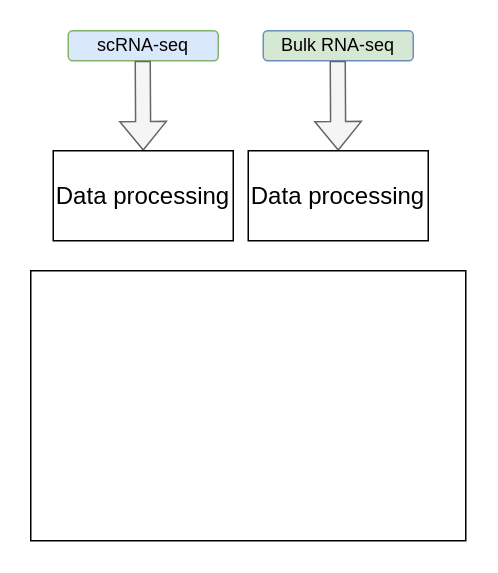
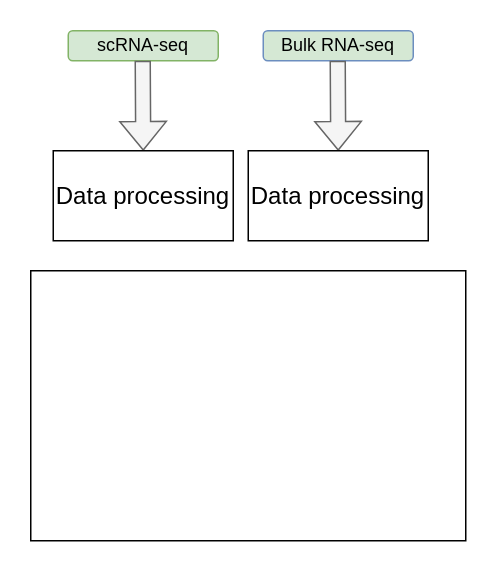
  <mxCell id="0" />
  <mxCell id="1" parent="0" />
- <mxCell id="2" value="scRNA-seq" style="rounded=1;whiteSpace=wrap;html=1;fillColor=#dae8fc;strokeColor=#82b366;" parent="1" vertex="1"><mxGeometry x="45" y="20" width="100" height="20" as="geometry" /></mxCell>
+ <mxCell id="2" value="scRNA-seq" style="rounded=1;whiteSpace=wrap;html=1;fillColor=#d5e8d4;strokeColor=#82b366;" parent="1" vertex="1"><mxGeometry x="45" y="20" width="100" height="20" as="geometry" /></mxCell>
  <mxCell id="3" value="Bulk RNA-seq" style="rounded=1;whiteSpace=wrap;html=1;fillColor=#d5e8d4;strokeColor=#6c8ebf;" parent="1" vertex="1"><mxGeometry x="175" y="20" width="100" height="20" as="geometry" /></mxCell>
  <mxCell id="4" value="" style="shape=flexArrow;endArrow=classic;html=1;rounded=0;fillColor=#f5f5f5;strokeColor=#666666;" parent="1" edge="1"><mxGeometry width="50" height="50" relative="1" as="geometry"><mxPoint x="94.66" y="40" as="sourcePoint" /><mxPoint x="95" y="100" as="targetPoint" /></mxGeometry></mxCell>
  <mxCell id="5" value="" style="shape=flexArrow;endArrow=classic;html=1;rounded=0;fillColor=#f5f5f5;strokeColor=#666666;" parent="1" edge="1"><mxGeometry width="50" height="50" relative="1" as="geometry"><mxPoint x="224.66" y="40" as="sourcePoint" /><mxPoint x="225" y="100" as="targetPoint" /></mxGeometry></mxCell>
  <mxCell id="6" value="&lt;span style=&quot;font-family: &amp;#34;pingfang sc&amp;#34; , &amp;#34;arial&amp;#34; , &amp;#34;hiragino sans gb&amp;#34; , &amp;#34;stheiti&amp;#34; , &amp;#34;microsoft yahei&amp;#34; , &amp;#34;wenquanyi micro hei&amp;#34; , sans-serif ; font-size: 16px ; background-color: rgb(255 , 255 , 255)&quot;&gt;Data processing&lt;/span&gt;" style="rounded=0;whiteSpace=wrap;html=1;" parent="1" vertex="1"><mxGeometry x="35" y="100" width="120" height="60" as="geometry" /></mxCell>
  <mxCell id="7" value="&lt;span style=&quot;font-family: &amp;#34;pingfang sc&amp;#34; , &amp;#34;arial&amp;#34; , &amp;#34;hiragino sans gb&amp;#34; , &amp;#34;stheiti&amp;#34; , &amp;#34;microsoft yahei&amp;#34; , &amp;#34;wenquanyi micro hei&amp;#34; , sans-serif ; font-size: 16px ; background-color: rgb(255 , 255 , 255)&quot;&gt;Data processing&lt;/span&gt;" style="rounded=0;whiteSpace=wrap;html=1;" parent="1" vertex="1"><mxGeometry x="165" y="100" width="120" height="60" as="geometry" /></mxCell>
  <mxCell id="8" value="" style="rounded=0;whiteSpace=wrap;html=1;" parent="1" vertex="1"><mxGeometry x="20" y="180" width="290" height="180" as="geometry" /></mxCell>
